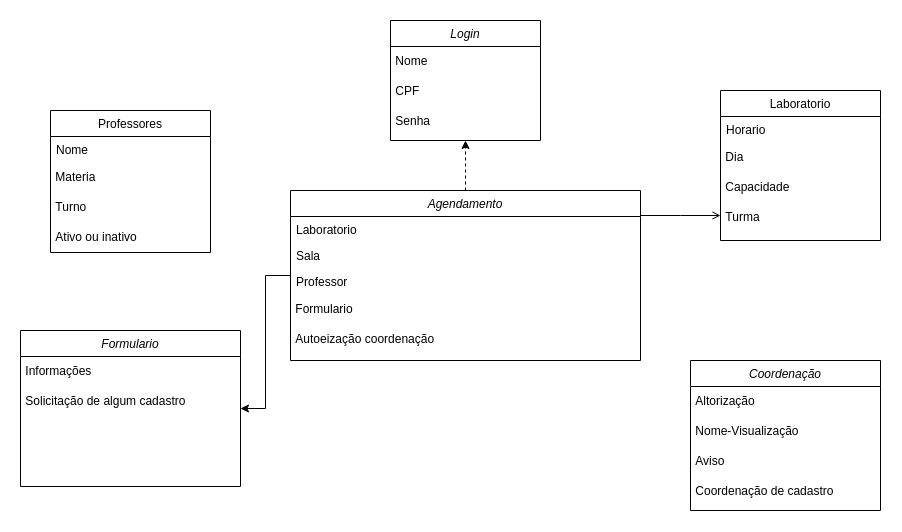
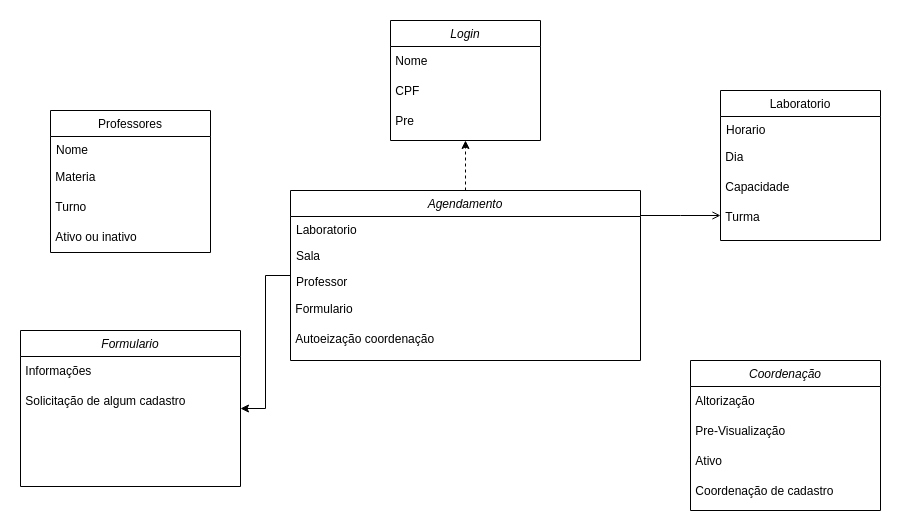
  <mxCell id="0" />
  <mxCell id="1" parent="0" />
  <mxCell id="2" value="" style="edgeStyle=orthogonalEdgeStyle;rounded=0;orthogonalLoop=1;jettySize=auto;html=1;" edge="1" parent="1" source="4" target="21"><mxGeometry relative="1" as="geometry" /></mxCell>
  <mxCell id="3" value="" style="edgeStyle=orthogonalEdgeStyle;rounded=0;orthogonalLoop=1;jettySize=auto;html=1;dashed=1;" edge="1" parent="1" source="4" target="24"><mxGeometry relative="1" as="geometry" /></mxCell>
  <mxCell id="4" value="Agendamento" style="swimlane;fontStyle=2;align=center;verticalAlign=top;childLayout=stackLayout;horizontal=1;startSize=26;horizontalStack=0;resizeParent=1;resizeLast=0;collapsible=1;marginBottom=0;rounded=0;shadow=0;strokeWidth=1;" parent="1" vertex="1"><mxGeometry x="290" y="190" width="350" height="170" as="geometry"><mxRectangle x="230" y="140" width="160" height="26" as="alternateBounds" /></mxGeometry></mxCell>
  <mxCell id="5" value="Laboratorio" style="text;align=left;verticalAlign=top;spacingLeft=4;spacingRight=4;overflow=hidden;rotatable=0;points=[[0,0.5],[1,0.5]];portConstraint=eastwest;" parent="4" vertex="1"><mxGeometry y="26" width="350" height="26" as="geometry" /></mxCell>
  <mxCell id="6" value="Sala" style="text;align=left;verticalAlign=top;spacingLeft=4;spacingRight=4;overflow=hidden;rotatable=0;points=[[0,0.5],[1,0.5]];portConstraint=eastwest;rounded=0;shadow=0;html=0;" parent="4" vertex="1"><mxGeometry y="52" width="350" height="26" as="geometry" /></mxCell>
  <mxCell id="7" value="Professor&#10;" style="text;align=left;verticalAlign=top;spacingLeft=4;spacingRight=4;overflow=hidden;rotatable=0;points=[[0,0.5],[1,0.5]];portConstraint=eastwest;" parent="4" vertex="1"><mxGeometry y="78" width="350" height="26" as="geometry" /></mxCell>
  <mxCell id="8" value="&amp;nbsp;Formulario&amp;nbsp; &amp;nbsp; &amp;nbsp; &amp;nbsp; &amp;nbsp; &amp;nbsp; &amp;nbsp; &amp;nbsp; &amp;nbsp; &amp;nbsp; &amp;nbsp; &amp;nbsp; &amp;nbsp; &amp;nbsp; &amp;nbsp; &amp;nbsp; &amp;nbsp; &amp;nbsp; &amp;nbsp; &amp;nbsp; &amp;nbsp; &amp;nbsp; &amp;nbsp; &amp;nbsp; &amp;nbsp; &amp;nbsp; &amp;nbsp; &amp;nbsp; &amp;nbsp;&amp;nbsp;" style="text;html=1;align=left;verticalAlign=middle;resizable=0;points=[];autosize=1;strokeColor=none;fillColor=none;" vertex="1" parent="4"><mxGeometry y="104" width="350" height="30" as="geometry" /></mxCell>
  <mxCell id="9" value="&amp;nbsp;Autoeização coordenação&amp;nbsp; &amp;nbsp; &amp;nbsp; &amp;nbsp; &amp;nbsp; &amp;nbsp; &amp;nbsp; &amp;nbsp; &amp;nbsp; &amp;nbsp; &amp;nbsp; &amp;nbsp; &amp;nbsp; &amp;nbsp; &amp;nbsp; &amp;nbsp; &amp;nbsp; &amp;nbsp; &amp;nbsp; &amp;nbsp; &amp;nbsp; &amp;nbsp; &amp;nbsp; &amp;nbsp; &amp;nbsp; &amp;nbsp; &amp;nbsp; &amp;nbsp;&amp;nbsp;" style="text;html=1;align=left;verticalAlign=middle;resizable=0;points=[];autosize=1;strokeColor=none;fillColor=none;" vertex="1" parent="4"><mxGeometry y="134" width="350" height="30" as="geometry" /></mxCell>
  <mxCell id="10" value="Professores" style="swimlane;fontStyle=0;align=center;verticalAlign=top;childLayout=stackLayout;horizontal=1;startSize=26;horizontalStack=0;resizeParent=1;resizeLast=0;collapsible=1;marginBottom=0;rounded=0;shadow=0;strokeWidth=1;" parent="1" vertex="1"><mxGeometry x="50" y="110" width="160" height="142" as="geometry"><mxRectangle x="130" y="380" width="160" height="26" as="alternateBounds" /></mxGeometry></mxCell>
  <mxCell id="11" value="Nome" style="text;align=left;verticalAlign=top;spacingLeft=4;spacingRight=4;overflow=hidden;rotatable=0;points=[[0,0.5],[1,0.5]];portConstraint=eastwest;" parent="10" vertex="1"><mxGeometry y="26" width="160" height="26" as="geometry" /></mxCell>
  <mxCell id="12" value="&amp;nbsp;Materia" style="text;html=1;align=left;verticalAlign=middle;resizable=0;points=[];autosize=1;strokeColor=none;fillColor=none;" vertex="1" parent="10"><mxGeometry y="52" width="160" height="30" as="geometry" /></mxCell>
  <mxCell id="13" value="&amp;nbsp;Turno" style="text;html=1;align=left;verticalAlign=middle;resizable=0;points=[];autosize=1;strokeColor=none;fillColor=none;" vertex="1" parent="10"><mxGeometry y="82" width="160" height="30" as="geometry" /></mxCell>
  <mxCell id="14" value="&amp;nbsp;Ativo ou inativo" style="text;html=1;align=left;verticalAlign=middle;resizable=0;points=[];autosize=1;strokeColor=none;fillColor=none;" vertex="1" parent="10"><mxGeometry y="112" width="160" height="30" as="geometry" /></mxCell>
  <mxCell id="15" value="Laboratorio" style="swimlane;fontStyle=0;align=center;verticalAlign=top;childLayout=stackLayout;horizontal=1;startSize=26;horizontalStack=0;resizeParent=1;resizeLast=0;collapsible=1;marginBottom=0;rounded=0;shadow=0;strokeWidth=1;" parent="1" vertex="1"><mxGeometry x="720" y="90" width="160" height="150" as="geometry"><mxRectangle x="550" y="140" width="160" height="26" as="alternateBounds" /></mxGeometry></mxCell>
  <mxCell id="16" value="Horario " style="text;align=left;verticalAlign=top;spacingLeft=4;spacingRight=4;overflow=hidden;rotatable=0;points=[[0,0.5],[1,0.5]];portConstraint=eastwest;" parent="15" vertex="1"><mxGeometry y="26" width="160" height="26" as="geometry" /></mxCell>
  <mxCell id="17" value="&amp;nbsp;Dia" style="text;html=1;align=left;verticalAlign=middle;resizable=0;points=[];autosize=1;strokeColor=none;fillColor=none;" vertex="1" parent="15"><mxGeometry y="52" width="160" height="30" as="geometry" /></mxCell>
  <mxCell id="18" value="&amp;nbsp;Capacidade" style="text;html=1;align=left;verticalAlign=middle;resizable=0;points=[];autosize=1;strokeColor=none;fillColor=none;" vertex="1" parent="15"><mxGeometry y="82" width="160" height="30" as="geometry" /></mxCell>
  <mxCell id="19" value="&amp;nbsp;Turma" style="text;html=1;align=left;verticalAlign=middle;resizable=0;points=[];autosize=1;strokeColor=none;fillColor=none;" vertex="1" parent="15"><mxGeometry y="112" width="160" height="30" as="geometry" /></mxCell>
  <mxCell id="20" value="" style="endArrow=open;shadow=0;strokeWidth=1;rounded=0;curved=0;endFill=1;edgeStyle=elbowEdgeStyle;elbow=vertical;" parent="1" source="4" target="15" edge="1"><mxGeometry x="0.5" y="41" relative="1" as="geometry"><mxPoint x="510" y="212" as="sourcePoint" /><mxPoint x="670" y="212" as="targetPoint" /><mxPoint x="-40" y="32" as="offset" /></mxGeometry></mxCell>
  <mxCell id="21" value="Formulario" style="swimlane;fontStyle=2;align=center;verticalAlign=top;childLayout=stackLayout;horizontal=1;startSize=26;horizontalStack=0;resizeParent=1;resizeLast=0;collapsible=1;marginBottom=0;rounded=0;shadow=0;strokeWidth=1;" vertex="1" parent="1"><mxGeometry x="20" y="330" width="220" height="156" as="geometry"><mxRectangle x="230" y="140" width="160" height="26" as="alternateBounds" /></mxGeometry></mxCell>
  <mxCell id="22" value="&amp;nbsp;Informações" style="text;html=1;align=left;verticalAlign=middle;resizable=0;points=[];autosize=1;strokeColor=none;fillColor=none;" vertex="1" parent="21"><mxGeometry y="26" width="220" height="30" as="geometry" /></mxCell>
  <mxCell id="23" value="&amp;nbsp;Solicitação de algum cadastro" style="text;html=1;align=left;verticalAlign=middle;resizable=0;points=[];autosize=1;strokeColor=none;fillColor=none;" vertex="1" parent="21"><mxGeometry y="56" width="220" height="30" as="geometry" /></mxCell>
  <mxCell id="24" value="Login" style="swimlane;fontStyle=2;align=center;verticalAlign=top;childLayout=stackLayout;horizontal=1;startSize=26;horizontalStack=0;resizeParent=1;resizeLast=0;collapsible=1;marginBottom=0;rounded=0;shadow=0;strokeWidth=1;" vertex="1" parent="1"><mxGeometry x="390" width="150" height="120" as="geometry" y="20"><mxRectangle x="230" y="140" width="160" height="26" as="alternateBounds" /></mxGeometry></mxCell>
  <mxCell id="25" value="&amp;nbsp;Nome" style="text;html=1;align=left;verticalAlign=middle;resizable=0;points=[];autosize=1;strokeColor=none;fillColor=none;" vertex="1" parent="24"><mxGeometry y="26" width="150" height="30" as="geometry" /></mxCell>
  <mxCell id="26" value="&amp;nbsp;CPF" style="text;html=1;align=left;verticalAlign=middle;resizable=0;points=[];autosize=1;strokeColor=none;fillColor=none;" vertex="1" parent="24"><mxGeometry y="56" width="150" height="30" as="geometry" /></mxCell>
- <mxCell id="27" value="&amp;nbsp;Senha" style="text;html=1;align=left;verticalAlign=middle;resizable=0;points=[];autosize=1;strokeColor=none;fillColor=none;" vertex="1" parent="24"><mxGeometry y="86" width="150" height="30" as="geometry" /></mxCell>
+ <mxCell id="27" value="&amp;nbsp;Pre" style="text;html=1;align=left;verticalAlign=middle;resizable=0;points=[];autosize=1;strokeColor=none;fillColor=none;" vertex="1" parent="24"><mxGeometry y="86" width="150" height="30" as="geometry" /></mxCell>
  <mxCell id="28" value="Coordenação" style="swimlane;fontStyle=2;align=center;verticalAlign=top;childLayout=stackLayout;horizontal=1;startSize=26;horizontalStack=0;resizeParent=1;resizeLast=0;collapsible=1;marginBottom=0;rounded=0;shadow=0;strokeWidth=1;" vertex="1" parent="1"><mxGeometry x="690" y="360" width="190" height="150" as="geometry"><mxRectangle x="230" y="140" width="160" height="26" as="alternateBounds" /></mxGeometry></mxCell>
  <mxCell id="29" value="&amp;nbsp;Altorização" style="text;html=1;align=left;verticalAlign=middle;resizable=0;points=[];autosize=1;strokeColor=none;fillColor=none;" vertex="1" parent="28"><mxGeometry y="26" width="190" height="30" as="geometry" /></mxCell>
- <mxCell id="30" value="&amp;nbsp;Nome-Visualização" style="text;html=1;align=left;verticalAlign=middle;resizable=0;points=[];autosize=1;strokeColor=none;fillColor=none;" vertex="1" parent="28"><mxGeometry y="56" width="190" height="30" as="geometry" /></mxCell>
- <mxCell id="31" value="&amp;nbsp;Aviso" style="text;html=1;align=left;verticalAlign=middle;resizable=0;points=[];autosize=1;strokeColor=none;fillColor=none;" vertex="1" parent="28"><mxGeometry y="86" width="190" height="30" as="geometry" /></mxCell>
+ <mxCell id="30" value="&amp;nbsp;Pre-Visualização" style="text;html=1;align=left;verticalAlign=middle;resizable=0;points=[];autosize=1;strokeColor=none;fillColor=none;" vertex="1" parent="28"><mxGeometry y="56" width="190" height="30" as="geometry" /></mxCell>
+ <mxCell id="31" value="&amp;nbsp;Ativo" style="text;html=1;align=left;verticalAlign=middle;resizable=0;points=[];autosize=1;strokeColor=none;fillColor=none;" vertex="1" parent="28"><mxGeometry y="86" width="190" height="30" as="geometry" /></mxCell>
  <mxCell id="32" value="&amp;nbsp;Coordenação de cadastro" style="text;html=1;align=left;verticalAlign=middle;resizable=0;points=[];autosize=1;strokeColor=none;fillColor=none;" vertex="1" parent="28"><mxGeometry y="116" width="190" height="30" as="geometry" /></mxCell>
